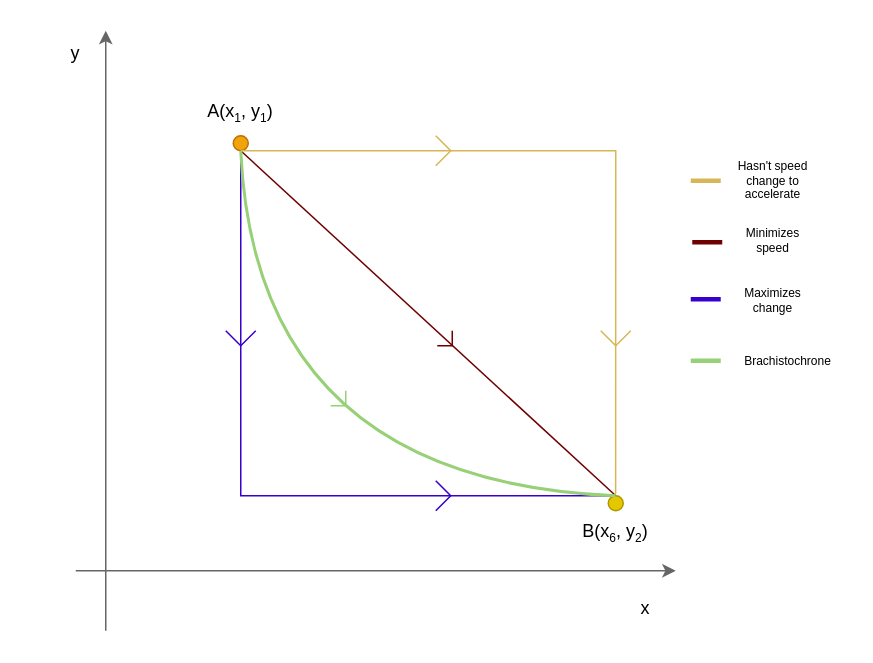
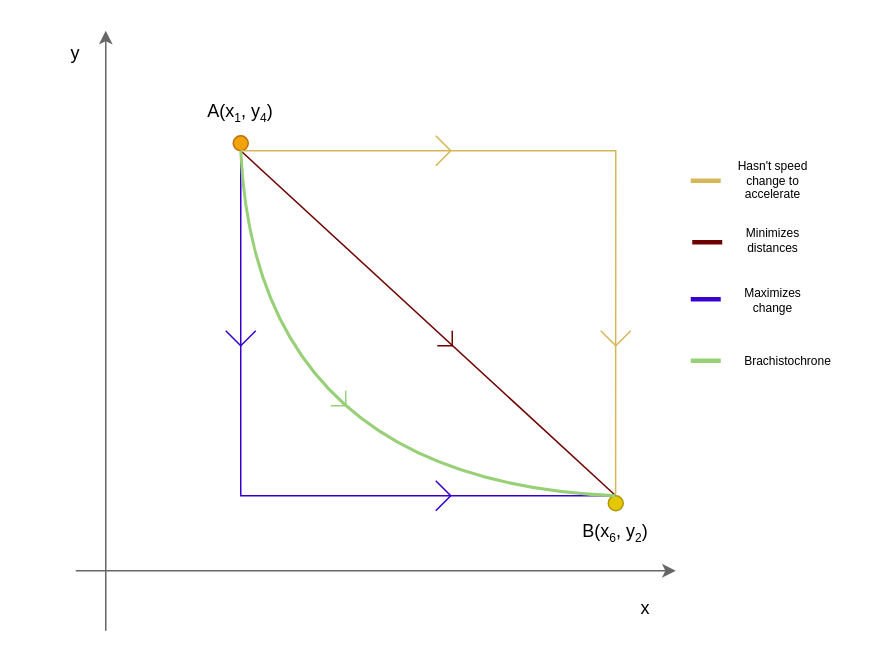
  <mxCell id="0" />
  <mxCell id="1" parent="0" />
  <mxCell id="2" value="" style="endArrow=classic;html=1;rounded=0;fillColor=#f5f5f5;strokeColor=#666666;" edge="1" parent="1"><mxGeometry width="50" height="50" relative="1" as="geometry"><mxPoint x="70" y="420" as="sourcePoint" /><mxPoint x="70" y="20" as="targetPoint" /></mxGeometry></mxCell>
  <mxCell id="3" value="" style="endArrow=classic;html=1;rounded=0;fillColor=#f5f5f5;strokeColor=#666666;" edge="1" parent="1"><mxGeometry width="50" height="50" relative="1" as="geometry"><mxPoint x="50" y="380" as="sourcePoint" /><mxPoint x="450" y="380" as="targetPoint" /></mxGeometry></mxCell>
  <mxCell id="4" value="x" style="text;html=1;strokeColor=none;fillColor=none;align=center;verticalAlign=middle;whiteSpace=wrap;rounded=0;" vertex="1" parent="1"><mxGeometry x="400" y="390" width="60" height="30" as="geometry" /></mxCell>
  <mxCell id="5" value="y" style="text;html=1;strokeColor=none;fillColor=none;align=center;verticalAlign=middle;whiteSpace=wrap;rounded=0;" vertex="1" parent="1"><mxGeometry x="20" y="20" width="60" height="30" as="geometry" /></mxCell>
- <mxCell id="6" value="A(x&lt;font size=&quot;1&quot;&gt;&lt;sub style=&quot;font-size: 8px;&quot;&gt;1&lt;/sub&gt;&lt;/font&gt;, y&lt;font size=&quot;1&quot;&gt;&lt;sub style=&quot;font-size: 8px;&quot;&gt;1&lt;/sub&gt;&lt;/font&gt;)" style="text;html=1;strokeColor=none;fillColor=none;align=center;verticalAlign=middle;whiteSpace=wrap;rounded=0;" vertex="1" parent="1"><mxGeometry x="130" y="60" width="60" height="30" as="geometry" /></mxCell>
+ <mxCell id="6" value="A(x&lt;font size=&quot;1&quot;&gt;&lt;sub style=&quot;font-size: 8px;&quot;&gt;1&lt;/sub&gt;&lt;/font&gt;, y&lt;font size=&quot;1&quot;&gt;&lt;sub style=&quot;font-size: 8px;&quot;&gt;4&lt;/sub&gt;&lt;/font&gt;)" style="text;html=1;strokeColor=none;fillColor=none;align=center;verticalAlign=middle;whiteSpace=wrap;rounded=0;" vertex="1" parent="1"><mxGeometry x="130" y="60" width="60" height="30" as="geometry" /></mxCell>
  <mxCell id="7" value="B(x&lt;font size=&quot;1&quot;&gt;&lt;sub style=&quot;font-size: 8px;&quot;&gt;6&lt;/sub&gt;&lt;/font&gt;, y&lt;font size=&quot;1&quot;&gt;&lt;sub style=&quot;font-size: 8px;&quot;&gt;2&lt;/sub&gt;&lt;/font&gt;)" style="text;html=1;strokeColor=none;fillColor=none;align=center;verticalAlign=middle;whiteSpace=wrap;rounded=0;" vertex="1" parent="1"><mxGeometry x="380" y="340" width="60" height="30" as="geometry" /></mxCell>
  <mxCell id="8" style="edgeStyle=orthogonalEdgeStyle;rounded=0;orthogonalLoop=1;jettySize=auto;html=1;fontSize=8;endArrow=none;endFill=0;fillColor=#6a00ff;strokeColor=#3700CC;exitX=0.5;exitY=1;exitDx=0;exitDy=0;entryX=0.5;entryY=0;entryDx=0;entryDy=0;" edge="1" parent="1" source="9" target="10"><mxGeometry relative="1" as="geometry"><mxPoint x="164" y="330" as="targetPoint" /><mxPoint x="164" y="120" as="sourcePoint" /><Array as="points"><mxPoint x="160" y="330" /></Array></mxGeometry></mxCell>
  <mxCell id="9" value="" style="ellipse;whiteSpace=wrap;html=1;fontSize=8;fillColor=#f0a30a;strokeColor=#BD7000;fontColor=#000000;" vertex="1" parent="1"><mxGeometry x="155" y="90" width="10" height="10" as="geometry" /></mxCell>
  <mxCell id="10" value="" style="ellipse;whiteSpace=wrap;html=1;fontSize=8;fillColor=#e3c800;strokeColor=#B09500;fontColor=#000000;" vertex="1" parent="1"><mxGeometry x="405" y="330" width="10" height="10" as="geometry" /></mxCell>
  <mxCell id="11" value="" style="endArrow=none;html=1;rounded=0;fontSize=8;entryX=0.5;entryY=0;entryDx=0;entryDy=0;exitX=0.5;exitY=1;exitDx=0;exitDy=0;fillColor=#a20025;strokeColor=#6F0000;" edge="1" parent="1" source="9" target="10"><mxGeometry width="50" height="50" relative="1" as="geometry"><mxPoint x="160" y="170" as="sourcePoint" /><mxPoint x="210" y="120" as="targetPoint" /></mxGeometry></mxCell>
  <mxCell id="12" value="" style="endArrow=none;html=1;rounded=0;fontSize=8;fillColor=#fff2cc;strokeColor=#d6b656;entryX=0.491;entryY=-0.109;entryDx=0;entryDy=0;entryPerimeter=0;" edge="1" parent="1" target="10"><mxGeometry width="50" height="50" relative="1" as="geometry"><mxPoint x="160" y="100" as="sourcePoint" /><mxPoint x="400" y="330" as="targetPoint" /><Array as="points"><mxPoint x="410" y="100" /></Array></mxGeometry></mxCell>
  <mxCell id="13" value="Maximizes change" style="text;html=1;strokeColor=none;fillColor=none;align=center;verticalAlign=middle;whiteSpace=wrap;rounded=0;fontSize=8;fontColor=#000000;" vertex="1" parent="1"><mxGeometry x="490" y="180" width="50" height="40" as="geometry" /></mxCell>
  <mxCell id="14" value="" style="endArrow=none;html=1;rounded=0;fontSize=8;fontColor=#A680B8;fillColor=#6a00ff;strokeColor=#3700CC;" edge="1" parent="1"><mxGeometry width="50" height="50" relative="1" as="geometry"><mxPoint x="150" y="220" as="sourcePoint" /><mxPoint x="170" y="220" as="targetPoint" /><Array as="points"><mxPoint x="160" y="230" /></Array></mxGeometry></mxCell>
  <mxCell id="15" value="" style="endArrow=none;html=1;rounded=0;fontSize=8;fontColor=#A680B8;fillColor=#fff2cc;strokeColor=#d6b656;" edge="1" parent="1"><mxGeometry width="50" height="50" relative="1" as="geometry"><mxPoint x="400" y="220" as="sourcePoint" /><mxPoint x="420" y="220" as="targetPoint" /><Array as="points"><mxPoint x="410" y="230" /></Array></mxGeometry></mxCell>
  <mxCell id="16" value="" style="endArrow=none;html=1;rounded=0;fontSize=8;fontColor=#A680B8;fillColor=#a20025;strokeColor=#6F0000;" edge="1" parent="1"><mxGeometry width="50" height="50" relative="1" as="geometry"><mxPoint x="291" y="230" as="sourcePoint" /><mxPoint x="301" y="220" as="targetPoint" /><Array as="points"><mxPoint x="301" y="230" /></Array></mxGeometry></mxCell>
  <mxCell id="17" value="" style="endArrow=none;html=1;rounded=0;fontSize=8;fontColor=#A680B8;fillColor=#fff2cc;strokeColor=#d6b656;" edge="1" parent="1"><mxGeometry width="50" height="50" relative="1" as="geometry"><mxPoint x="290" y="110" as="sourcePoint" /><mxPoint x="290" y="90" as="targetPoint" /><Array as="points"><mxPoint x="300" y="100" /></Array></mxGeometry></mxCell>
  <mxCell id="18" value="" style="endArrow=none;html=1;rounded=0;fontSize=8;fontColor=#A680B8;fillColor=#6a00ff;strokeColor=#3700CC;" edge="1" parent="1"><mxGeometry width="50" height="50" relative="1" as="geometry"><mxPoint x="290" y="340" as="sourcePoint" /><mxPoint x="290" y="320" as="targetPoint" /><Array as="points"><mxPoint x="300" y="330" /></Array></mxGeometry></mxCell>
  <mxCell id="19" value="" style="curved=1;endArrow=none;html=1;rounded=0;fontSize=8;fontColor=#000000;exitX=0.5;exitY=1;exitDx=0;exitDy=0;endFill=0;strokeWidth=2;fillColor=#60a917;strokeColor=#97D077;" edge="1" parent="1" source="9"><mxGeometry width="50" height="50" relative="1" as="geometry"><mxPoint x="260" y="150" as="sourcePoint" /><mxPoint x="410" y="330" as="targetPoint" /><Array as="points"><mxPoint x="170" y="320" /></Array></mxGeometry></mxCell>
- <mxCell id="20" value="Minimizes speed" style="text;html=1;strokeColor=none;fillColor=none;align=center;verticalAlign=middle;whiteSpace=wrap;rounded=0;fontSize=8;fontColor=#000000;" vertex="1" parent="1"><mxGeometry x="490" y="140" width="50" height="40" as="geometry" /></mxCell>
+ <mxCell id="20" value="Minimizes distances" style="text;html=1;strokeColor=none;fillColor=none;align=center;verticalAlign=middle;whiteSpace=wrap;rounded=0;fontSize=8;fontColor=#000000;" vertex="1" parent="1"><mxGeometry x="490" y="140" width="50" height="40" as="geometry" /></mxCell>
  <mxCell id="21" value="Hasn't speed change to accelerate" style="text;html=1;strokeColor=none;fillColor=none;align=center;verticalAlign=middle;whiteSpace=wrap;rounded=0;fontSize=8;fontColor=#000000;" vertex="1" parent="1"><mxGeometry x="490" y="100" width="50" height="40" as="geometry" /></mxCell>
  <mxCell id="22" value="" style="endArrow=none;html=1;rounded=0;fontSize=8;fontColor=#7EA6E0;strokeWidth=3;fillColor=#fff2cc;strokeColor=#d6b656;" edge="1" parent="1"><mxGeometry width="50" height="50" relative="1" as="geometry"><mxPoint x="460" y="120" as="sourcePoint" /><mxPoint x="480" y="120" as="targetPoint" /></mxGeometry></mxCell>
  <mxCell id="23" value="" style="endArrow=none;html=1;rounded=0;fontSize=8;fontColor=#7EA6E0;strokeWidth=3;fillColor=#a20025;strokeColor=#6F0000;" edge="1" parent="1"><mxGeometry width="50" height="50" relative="1" as="geometry"><mxPoint x="461" y="161" as="sourcePoint" /><mxPoint x="481" y="161" as="targetPoint" /></mxGeometry></mxCell>
  <mxCell id="24" value="" style="endArrow=none;html=1;rounded=0;fontSize=8;fontColor=#7EA6E0;strokeWidth=3;fillColor=#6a00ff;strokeColor=#3700CC;" edge="1" parent="1"><mxGeometry width="50" height="50" relative="1" as="geometry"><mxPoint x="460" y="199" as="sourcePoint" /><mxPoint x="480" y="199" as="targetPoint" /></mxGeometry></mxCell>
  <mxCell id="25" value="Brachistochrone" style="text;html=1;strokeColor=none;fillColor=none;align=center;verticalAlign=middle;whiteSpace=wrap;rounded=0;fontSize=8;fontColor=#000000;" vertex="1" parent="1"><mxGeometry x="490" y="220" width="70" height="40" as="geometry" /></mxCell>
  <mxCell id="26" value="" style="endArrow=none;html=1;rounded=0;fontSize=8;fontColor=#7EA6E0;strokeWidth=3;fillColor=#60a917;strokeColor=#97D077;" edge="1" parent="1"><mxGeometry width="50" height="50" relative="1" as="geometry"><mxPoint x="460" y="240" as="sourcePoint" /><mxPoint x="480" y="240" as="targetPoint" /></mxGeometry></mxCell>
  <mxCell id="27" value="" style="endArrow=none;html=1;rounded=0;fontSize=8;fontColor=#A680B8;fillColor=#a20025;strokeColor=#97D077;" edge="1" parent="1"><mxGeometry width="50" height="50" relative="1" as="geometry"><mxPoint x="220" y="270" as="sourcePoint" /><mxPoint x="230" y="260" as="targetPoint" /><Array as="points"><mxPoint x="230" y="270" /></Array></mxGeometry></mxCell>
